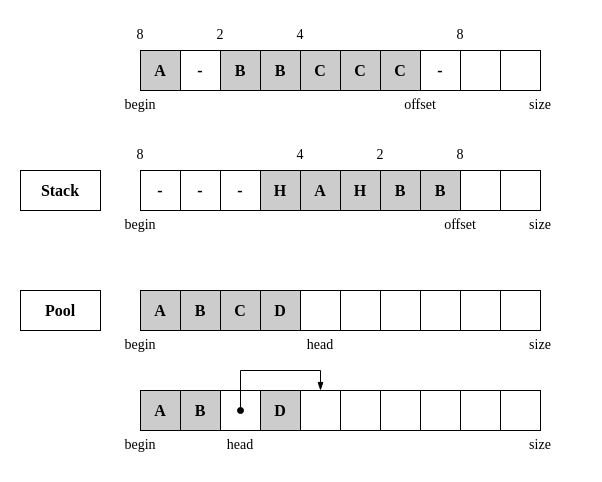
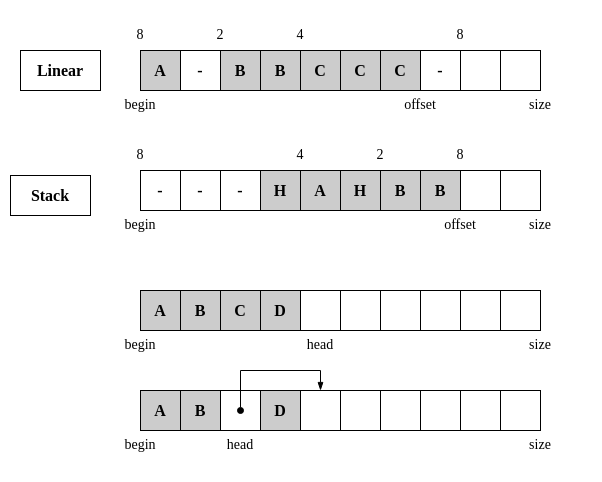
  <mxCell id="0" />
  <mxCell id="1" parent="0" />
  <mxCell id="2" value="&lt;b&gt;&lt;font style=&quot;font-size: 16px;&quot; face=&quot;Verdana&quot;&gt;A&lt;/font&gt;&lt;/b&gt;" style="whiteSpace=wrap;html=1;aspect=fixed;fillColor=#CCCCCC;" vertex="1" parent="1"><mxGeometry x="140" y="50" width="40" height="40" as="geometry" /></mxCell>
  <mxCell id="3" value="&lt;b&gt;&lt;font style=&quot;font-size: 16px;&quot; face=&quot;Verdana&quot;&gt;-&lt;/font&gt;&lt;/b&gt;" style="whiteSpace=wrap;html=1;aspect=fixed;fillColor=none;" vertex="1" parent="1"><mxGeometry x="180" y="50" width="40" height="40" as="geometry" /></mxCell>
  <mxCell id="4" value="&lt;b&gt;&lt;font style=&quot;font-size: 16px;&quot; face=&quot;Verdana&quot;&gt;B&lt;/font&gt;&lt;/b&gt;" style="whiteSpace=wrap;html=1;aspect=fixed;fillColor=#CCCCCC;" vertex="1" parent="1"><mxGeometry x="220" y="50" width="40" height="40" as="geometry" /></mxCell>
  <mxCell id="5" value="&lt;b&gt;&lt;font style=&quot;font-size: 16px;&quot; face=&quot;Verdana&quot;&gt;B&lt;/font&gt;&lt;/b&gt;" style="whiteSpace=wrap;html=1;aspect=fixed;fillColor=#CCCCCC;" vertex="1" parent="1"><mxGeometry x="260" y="50" width="40" height="40" as="geometry" /></mxCell>
  <mxCell id="6" value="&lt;b&gt;&lt;font style=&quot;font-size: 16px;&quot; face=&quot;Verdana&quot;&gt;C&lt;/font&gt;&lt;/b&gt;" style="whiteSpace=wrap;html=1;aspect=fixed;fillColor=#CCCCCC;" vertex="1" parent="1"><mxGeometry x="300" y="50" width="40" height="40" as="geometry" /></mxCell>
  <mxCell id="7" value="&lt;b&gt;&lt;font style=&quot;font-size: 16px;&quot; face=&quot;Verdana&quot;&gt;C&lt;/font&gt;&lt;/b&gt;" style="whiteSpace=wrap;html=1;aspect=fixed;fillColor=#CCCCCC;" vertex="1" parent="1"><mxGeometry x="340" y="50" width="40" height="40" as="geometry" /></mxCell>
  <mxCell id="8" value="&lt;b&gt;&lt;font style=&quot;font-size: 16px;&quot; face=&quot;Verdana&quot;&gt;C&lt;/font&gt;&lt;/b&gt;" style="whiteSpace=wrap;html=1;aspect=fixed;fillColor=#CCCCCC;" vertex="1" parent="1"><mxGeometry x="380" y="50" width="40" height="40" as="geometry" /></mxCell>
  <mxCell id="9" value="" style="whiteSpace=wrap;html=1;aspect=fixed;fillColor=none;" vertex="1" parent="1"><mxGeometry x="460" y="50" width="40" height="40" as="geometry" /></mxCell>
  <mxCell id="10" value="" style="whiteSpace=wrap;html=1;aspect=fixed;fillColor=none;" vertex="1" parent="1"><mxGeometry x="500" y="50" width="40" height="40" as="geometry" /></mxCell>
  <mxCell id="11" value="&lt;font style=&quot;font-size: 14px;&quot; face=&quot;Verdana&quot;&gt;begin&lt;/font&gt;" style="text;html=1;strokeColor=none;fillColor=none;align=center;verticalAlign=middle;whiteSpace=wrap;rounded=0;" vertex="1" parent="1"><mxGeometry x="100" y="90" width="80" height="30" as="geometry" /></mxCell>
  <mxCell id="12" value="&lt;font style=&quot;font-size: 14px;&quot; face=&quot;Verdana&quot;&gt;8&lt;/font&gt;" style="text;html=1;strokeColor=none;fillColor=none;align=center;verticalAlign=middle;whiteSpace=wrap;rounded=0;" vertex="1" parent="1"><mxGeometry x="100" y="20" width="80" height="30" as="geometry" /></mxCell>
  <mxCell id="13" value="&lt;font style=&quot;font-size: 14px;&quot; face=&quot;Verdana&quot;&gt;2&lt;/font&gt;" style="text;html=1;strokeColor=none;fillColor=none;align=center;verticalAlign=middle;whiteSpace=wrap;rounded=0;" vertex="1" parent="1"><mxGeometry x="180" y="20" width="80" height="30" as="geometry" /></mxCell>
  <mxCell id="14" value="&lt;font style=&quot;font-size: 14px;&quot; face=&quot;Verdana&quot;&gt;4&lt;/font&gt;" style="text;html=1;strokeColor=none;fillColor=none;align=center;verticalAlign=middle;whiteSpace=wrap;rounded=0;" vertex="1" parent="1"><mxGeometry x="260" y="20" width="80" height="30" as="geometry" /></mxCell>
  <mxCell id="15" value="&lt;font style=&quot;font-size: 14px;&quot; face=&quot;Verdana&quot;&gt;offset&lt;/font&gt;" style="text;html=1;strokeColor=none;fillColor=none;align=center;verticalAlign=middle;whiteSpace=wrap;rounded=0;" vertex="1" parent="1"><mxGeometry x="380" y="90" width="80" height="30" as="geometry" /></mxCell>
  <mxCell id="16" value="&lt;font style=&quot;font-size: 14px;&quot; face=&quot;Verdana&quot;&gt;8&lt;/font&gt;" style="text;html=1;strokeColor=none;fillColor=none;align=center;verticalAlign=middle;whiteSpace=wrap;rounded=0;" vertex="1" parent="1"><mxGeometry x="420" y="20" width="80" height="30" as="geometry" /></mxCell>
  <mxCell id="17" value="&lt;b&gt;&lt;font style=&quot;font-size: 16px;&quot; face=&quot;Verdana&quot;&gt;-&lt;/font&gt;&lt;/b&gt;" style="whiteSpace=wrap;html=1;aspect=fixed;fillColor=none;" vertex="1" parent="1"><mxGeometry x="420" y="50" width="40" height="40" as="geometry" /></mxCell>
- <mxCell id="19" value="&lt;font style=&quot;font-size: 16px;&quot; face=&quot;Verdana&quot;&gt;&lt;b&gt;Stack&lt;/b&gt;&lt;/font&gt;" style="text;html=1;strokeColor=default;fillColor=none;align=center;verticalAlign=middle;whiteSpace=wrap;rounded=0;" vertex="1" parent="1"><mxGeometry x="20" y="170" width="80" height="40" as="geometry" /></mxCell>
+ <mxCell id="18" value="&lt;font style=&quot;font-size: 16px;&quot; face=&quot;Verdana&quot;&gt;&lt;b&gt;Linear&lt;/b&gt;&lt;/font&gt;" style="text;html=1;strokeColor=default;fillColor=none;align=center;verticalAlign=middle;whiteSpace=wrap;rounded=0;" vertex="1" parent="1"><mxGeometry x="20" y="50" width="80" height="40" as="geometry" /></mxCell>
+ <mxCell id="19" value="&lt;font style=&quot;font-size: 16px;&quot; face=&quot;Verdana&quot;&gt;&lt;b&gt;Stack&lt;/b&gt;&lt;/font&gt;" style="text;html=1;strokeColor=default;fillColor=none;align=center;verticalAlign=middle;whiteSpace=wrap;rounded=0;" vertex="1" parent="1"><mxGeometry x="10" y="175" width="80" height="40" as="geometry" /></mxCell>
  <mxCell id="20" value="&lt;b&gt;&lt;font style=&quot;font-size: 16px;&quot; face=&quot;Verdana&quot;&gt;-&lt;/font&gt;&lt;/b&gt;" style="whiteSpace=wrap;html=1;aspect=fixed;fillColor=none;" vertex="1" parent="1"><mxGeometry x="140" y="170" width="40" height="40" as="geometry" /></mxCell>
  <mxCell id="21" value="&lt;b&gt;&lt;font style=&quot;font-size: 16px;&quot; face=&quot;Verdana&quot;&gt;-&lt;/font&gt;&lt;/b&gt;" style="whiteSpace=wrap;html=1;aspect=fixed;fillColor=none;" vertex="1" parent="1"><mxGeometry x="180" y="170" width="40" height="40" as="geometry" /></mxCell>
  <mxCell id="22" value="&lt;b&gt;&lt;font style=&quot;font-size: 16px;&quot; face=&quot;Verdana&quot;&gt;-&lt;/font&gt;&lt;/b&gt;" style="whiteSpace=wrap;html=1;aspect=fixed;fillColor=none;" vertex="1" parent="1"><mxGeometry x="220" y="170" width="40" height="40" as="geometry" /></mxCell>
  <mxCell id="23" value="&lt;b&gt;&lt;font style=&quot;font-size: 16px;&quot; face=&quot;Verdana&quot;&gt;H&lt;/font&gt;&lt;/b&gt;" style="whiteSpace=wrap;html=1;aspect=fixed;fillColor=#CCCCCC;" vertex="1" parent="1"><mxGeometry x="260" y="170" width="40" height="40" as="geometry" /></mxCell>
  <mxCell id="24" value="&lt;b&gt;&lt;font style=&quot;font-size: 16px;&quot; face=&quot;Verdana&quot;&gt;A&lt;/font&gt;&lt;/b&gt;" style="whiteSpace=wrap;html=1;aspect=fixed;fillColor=#CCCCCC;" vertex="1" parent="1"><mxGeometry x="300" y="170" width="40" height="40" as="geometry" /></mxCell>
  <mxCell id="25" value="&lt;b&gt;&lt;font style=&quot;font-size: 16px;&quot; face=&quot;Verdana&quot;&gt;H&lt;/font&gt;&lt;/b&gt;" style="whiteSpace=wrap;html=1;aspect=fixed;fillColor=#CCCCCC;" vertex="1" parent="1"><mxGeometry x="340" y="170" width="40" height="40" as="geometry" /></mxCell>
  <mxCell id="26" value="&lt;b&gt;&lt;font style=&quot;font-size: 16px;&quot; face=&quot;Verdana&quot;&gt;B&lt;/font&gt;&lt;/b&gt;" style="whiteSpace=wrap;html=1;aspect=fixed;fillColor=#CCCCCC;" vertex="1" parent="1"><mxGeometry x="380" y="170" width="40" height="40" as="geometry" /></mxCell>
  <mxCell id="27" value="&lt;b&gt;&lt;font style=&quot;font-size: 16px;&quot; face=&quot;Verdana&quot;&gt;B&lt;/font&gt;&lt;/b&gt;" style="whiteSpace=wrap;html=1;aspect=fixed;fillColor=#CCCCCC;" vertex="1" parent="1"><mxGeometry x="420" y="170" width="40" height="40" as="geometry" /></mxCell>
  <mxCell id="28" value="&lt;font style=&quot;font-size: 14px;&quot; face=&quot;Verdana&quot;&gt;4&lt;/font&gt;" style="text;html=1;strokeColor=none;fillColor=none;align=center;verticalAlign=middle;whiteSpace=wrap;rounded=0;" vertex="1" parent="1"><mxGeometry x="260" y="140" width="80" height="30" as="geometry" /></mxCell>
  <mxCell id="29" value="&lt;font style=&quot;font-size: 14px;&quot; face=&quot;Verdana&quot;&gt;2&lt;/font&gt;" style="text;html=1;strokeColor=none;fillColor=none;align=center;verticalAlign=middle;whiteSpace=wrap;rounded=0;" vertex="1" parent="1"><mxGeometry x="340" y="140" width="80" height="30" as="geometry" /></mxCell>
  <mxCell id="30" value="&lt;font style=&quot;font-size: 14px;&quot; face=&quot;Verdana&quot;&gt;8&lt;/font&gt;" style="text;html=1;strokeColor=none;fillColor=none;align=center;verticalAlign=middle;whiteSpace=wrap;rounded=0;" vertex="1" parent="1"><mxGeometry x="100" y="140" width="80" height="30" as="geometry" /></mxCell>
  <mxCell id="31" value="&lt;font style=&quot;font-size: 14px;&quot; face=&quot;Verdana&quot;&gt;begin&lt;/font&gt;" style="text;html=1;strokeColor=none;fillColor=none;align=center;verticalAlign=middle;whiteSpace=wrap;rounded=0;" vertex="1" parent="1"><mxGeometry x="100" y="210" width="80" height="30" as="geometry" /></mxCell>
  <mxCell id="32" value="&lt;font style=&quot;font-size: 14px;&quot; face=&quot;Verdana&quot;&gt;8&lt;/font&gt;" style="text;html=1;strokeColor=none;fillColor=none;align=center;verticalAlign=middle;whiteSpace=wrap;rounded=0;" vertex="1" parent="1"><mxGeometry x="420" y="140" width="80" height="30" as="geometry" /></mxCell>
  <mxCell id="33" value="" style="whiteSpace=wrap;html=1;aspect=fixed;fillColor=none;" vertex="1" parent="1"><mxGeometry x="460" y="170" width="40" height="40" as="geometry" /></mxCell>
  <mxCell id="34" value="" style="whiteSpace=wrap;html=1;aspect=fixed;fillColor=none;" vertex="1" parent="1"><mxGeometry x="500" y="170" width="40" height="40" as="geometry" /></mxCell>
  <mxCell id="35" value="&lt;font style=&quot;font-size: 14px;&quot; face=&quot;Verdana&quot;&gt;offset&lt;/font&gt;" style="text;html=1;strokeColor=none;fillColor=none;align=center;verticalAlign=middle;whiteSpace=wrap;rounded=0;" vertex="1" parent="1"><mxGeometry x="420" y="210" width="80" height="30" as="geometry" /></mxCell>
  <mxCell id="36" value="&lt;font style=&quot;font-size: 14px;&quot; face=&quot;Verdana&quot;&gt;size&lt;/font&gt;" style="text;html=1;strokeColor=none;fillColor=none;align=center;verticalAlign=middle;whiteSpace=wrap;rounded=0;" vertex="1" parent="1"><mxGeometry x="500" y="90" width="80" height="30" as="geometry" /></mxCell>
  <mxCell id="37" value="&lt;font style=&quot;font-size: 14px;&quot; face=&quot;Verdana&quot;&gt;size&lt;/font&gt;" style="text;html=1;strokeColor=none;fillColor=none;align=center;verticalAlign=middle;whiteSpace=wrap;rounded=0;" vertex="1" parent="1"><mxGeometry x="500" y="210" width="80" height="30" as="geometry" /></mxCell>
- <mxCell id="38" value="&lt;font style=&quot;font-size: 16px;&quot; face=&quot;Verdana&quot;&gt;&lt;b&gt;Pool&lt;/b&gt;&lt;/font&gt;" style="text;html=1;strokeColor=default;fillColor=none;align=center;verticalAlign=middle;whiteSpace=wrap;rounded=0;" vertex="1" parent="1"><mxGeometry x="20" y="290" width="80" height="40" as="geometry" /></mxCell>
  <mxCell id="39" value="" style="whiteSpace=wrap;html=1;aspect=fixed;fillColor=none;" vertex="1" parent="1"><mxGeometry x="300" y="290" width="40" height="40" as="geometry" /></mxCell>
  <mxCell id="40" value="" style="whiteSpace=wrap;html=1;aspect=fixed;fillColor=none;" vertex="1" parent="1"><mxGeometry x="340" y="290" width="40" height="40" as="geometry" /></mxCell>
  <mxCell id="41" value="" style="whiteSpace=wrap;html=1;aspect=fixed;fillColor=none;" vertex="1" parent="1"><mxGeometry x="380" y="290" width="40" height="40" as="geometry" /></mxCell>
  <mxCell id="42" value="" style="whiteSpace=wrap;html=1;aspect=fixed;fillColor=none;" vertex="1" parent="1"><mxGeometry x="420" y="290" width="40" height="40" as="geometry" /></mxCell>
  <mxCell id="43" value="" style="whiteSpace=wrap;html=1;aspect=fixed;fillColor=none;" vertex="1" parent="1"><mxGeometry x="460" y="290" width="40" height="40" as="geometry" /></mxCell>
  <mxCell id="44" value="" style="whiteSpace=wrap;html=1;aspect=fixed;fillColor=none;" vertex="1" parent="1"><mxGeometry x="500" y="290" width="40" height="40" as="geometry" /></mxCell>
  <mxCell id="45" value="&lt;font style=&quot;font-size: 14px;&quot; face=&quot;Verdana&quot;&gt;size&lt;/font&gt;" style="text;html=1;strokeColor=none;fillColor=none;align=center;verticalAlign=middle;whiteSpace=wrap;rounded=0;" vertex="1" parent="1"><mxGeometry x="500" y="330" width="80" height="30" as="geometry" /></mxCell>
  <mxCell id="46" value="&lt;b&gt;&lt;font style=&quot;font-size: 16px;&quot; face=&quot;Verdana&quot;&gt;A&lt;/font&gt;&lt;/b&gt;" style="whiteSpace=wrap;html=1;aspect=fixed;fillColor=#CCCCCC;" vertex="1" parent="1"><mxGeometry x="140" y="290" width="40" height="40" as="geometry" /></mxCell>
  <mxCell id="47" value="&lt;b&gt;&lt;font style=&quot;font-size: 16px;&quot; face=&quot;Verdana&quot;&gt;B&lt;/font&gt;&lt;/b&gt;" style="whiteSpace=wrap;html=1;aspect=fixed;fillColor=#CCCCCC;" vertex="1" parent="1"><mxGeometry x="180" y="290" width="40" height="40" as="geometry" /></mxCell>
  <mxCell id="48" value="&lt;b&gt;&lt;font style=&quot;font-size: 16px;&quot; face=&quot;Verdana&quot;&gt;C&lt;/font&gt;&lt;/b&gt;" style="whiteSpace=wrap;html=1;aspect=fixed;fillColor=#CCCCCC;" vertex="1" parent="1"><mxGeometry x="220" y="290" width="40" height="40" as="geometry" /></mxCell>
  <mxCell id="49" value="&lt;font style=&quot;font-size: 14px;&quot; face=&quot;Verdana&quot;&gt;begin&lt;/font&gt;" style="text;html=1;strokeColor=none;fillColor=none;align=center;verticalAlign=middle;whiteSpace=wrap;rounded=0;" vertex="1" parent="1"><mxGeometry x="100" y="330" width="80" height="30" as="geometry" /></mxCell>
  <mxCell id="50" value="&lt;font style=&quot;font-size: 14px;&quot; face=&quot;Verdana&quot;&gt;head&lt;/font&gt;" style="text;html=1;strokeColor=none;fillColor=none;align=center;verticalAlign=middle;whiteSpace=wrap;rounded=0;" vertex="1" parent="1"><mxGeometry x="280" y="330" width="80" height="30" as="geometry" /></mxCell>
  <mxCell id="51" value="&lt;b&gt;&lt;font style=&quot;font-size: 16px;&quot; face=&quot;Verdana&quot;&gt;D&lt;/font&gt;&lt;/b&gt;" style="whiteSpace=wrap;html=1;aspect=fixed;fillColor=#CCCCCC;" vertex="1" parent="1"><mxGeometry x="260" y="290" width="40" height="40" as="geometry" /></mxCell>
  <mxCell id="52" value="" style="whiteSpace=wrap;html=1;aspect=fixed;fillColor=none;" vertex="1" parent="1"><mxGeometry x="300" y="390" width="40" height="40" as="geometry" /></mxCell>
  <mxCell id="53" value="" style="whiteSpace=wrap;html=1;aspect=fixed;fillColor=none;" vertex="1" parent="1"><mxGeometry x="340" y="390" width="40" height="40" as="geometry" /></mxCell>
  <mxCell id="54" value="" style="whiteSpace=wrap;html=1;aspect=fixed;fillColor=none;" vertex="1" parent="1"><mxGeometry x="380" y="390" width="40" height="40" as="geometry" /></mxCell>
  <mxCell id="55" value="" style="whiteSpace=wrap;html=1;aspect=fixed;fillColor=none;" vertex="1" parent="1"><mxGeometry x="420" y="390" width="40" height="40" as="geometry" /></mxCell>
  <mxCell id="56" value="" style="whiteSpace=wrap;html=1;aspect=fixed;fillColor=none;" vertex="1" parent="1"><mxGeometry x="460" y="390" width="40" height="40" as="geometry" /></mxCell>
  <mxCell id="57" value="" style="whiteSpace=wrap;html=1;aspect=fixed;fillColor=none;" vertex="1" parent="1"><mxGeometry x="500" y="390" width="40" height="40" as="geometry" /></mxCell>
  <mxCell id="58" value="&lt;font style=&quot;font-size: 14px;&quot; face=&quot;Verdana&quot;&gt;size&lt;/font&gt;" style="text;html=1;strokeColor=none;fillColor=none;align=center;verticalAlign=middle;whiteSpace=wrap;rounded=0;" vertex="1" parent="1"><mxGeometry x="500" y="430" width="80" height="30" as="geometry" /></mxCell>
  <mxCell id="59" value="&lt;b&gt;&lt;font style=&quot;font-size: 16px;&quot; face=&quot;Verdana&quot;&gt;A&lt;/font&gt;&lt;/b&gt;" style="whiteSpace=wrap;html=1;aspect=fixed;fillColor=#CCCCCC;" vertex="1" parent="1"><mxGeometry x="140" y="390" width="40" height="40" as="geometry" /></mxCell>
  <mxCell id="60" value="&lt;b&gt;&lt;font style=&quot;font-size: 16px;&quot; face=&quot;Verdana&quot;&gt;B&lt;/font&gt;&lt;/b&gt;" style="whiteSpace=wrap;html=1;aspect=fixed;fillColor=#CCCCCC;" vertex="1" parent="1"><mxGeometry x="180" y="390" width="40" height="40" as="geometry" /></mxCell>
  <mxCell id="61" value="&lt;font style=&quot;font-size: 14px;&quot; face=&quot;Verdana&quot;&gt;begin&lt;/font&gt;" style="text;html=1;strokeColor=none;fillColor=none;align=center;verticalAlign=middle;whiteSpace=wrap;rounded=0;" vertex="1" parent="1"><mxGeometry x="100" y="430" width="80" height="30" as="geometry" /></mxCell>
  <mxCell id="62" value="&lt;font style=&quot;font-size: 14px;&quot; face=&quot;Verdana&quot;&gt;head&lt;/font&gt;" style="text;html=1;strokeColor=none;fillColor=none;align=center;verticalAlign=middle;whiteSpace=wrap;rounded=0;" vertex="1" parent="1"><mxGeometry x="200" y="430" width="80" height="30" as="geometry" /></mxCell>
  <mxCell id="63" value="" style="whiteSpace=wrap;html=1;aspect=fixed;fillColor=none;" vertex="1" parent="1"><mxGeometry x="220" y="390" width="40" height="40" as="geometry" /></mxCell>
  <mxCell id="64" value="&lt;b&gt;&lt;font style=&quot;font-size: 16px;&quot; face=&quot;Verdana&quot;&gt;D&lt;/font&gt;&lt;/b&gt;" style="whiteSpace=wrap;html=1;aspect=fixed;fillColor=#CCCCCC;" vertex="1" parent="1"><mxGeometry x="260" y="390" width="40" height="40" as="geometry" /></mxCell>
  <mxCell id="65" value="" style="endArrow=blockThin;html=1;rounded=0;entryX=0.5;entryY=0;entryDx=0;entryDy=0;endFill=1;startArrow=oval;startFill=1;" edge="1" parent="1" target="52"><mxGeometry width="50" height="50" relative="1" as="geometry"><mxPoint x="240" y="410" as="sourcePoint" /><mxPoint x="330" y="350" as="targetPoint" /><Array as="points"><mxPoint x="240" y="370" /><mxPoint x="320" y="370" /></Array></mxGeometry></mxCell>
